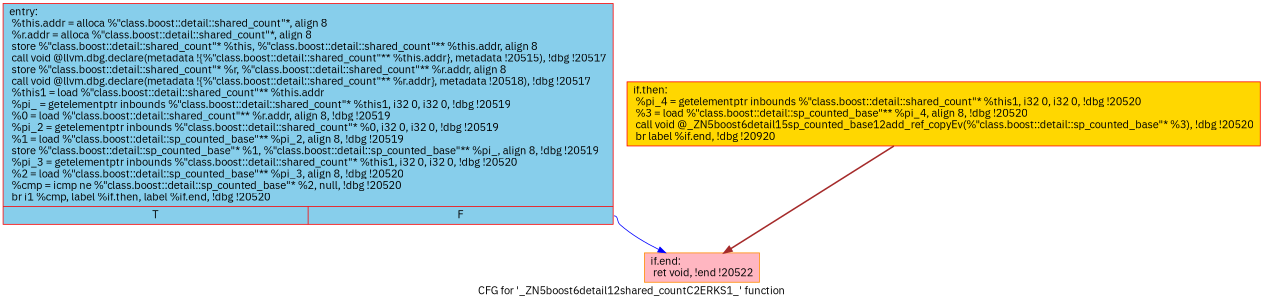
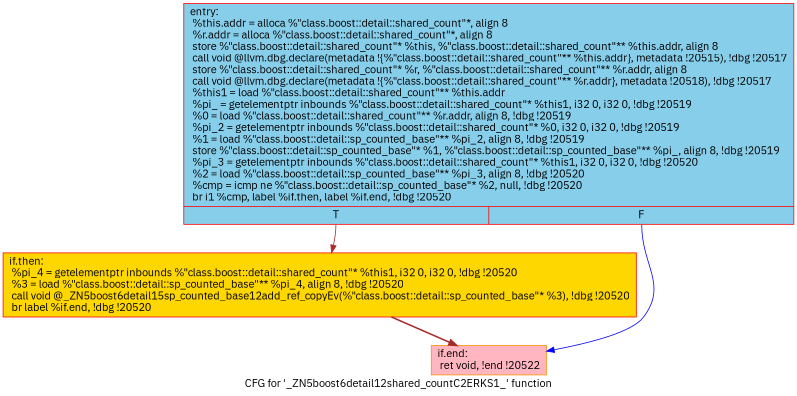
  digraph {
    fontname="IBM Plex Sans"
    label="CFG for '_ZN5boost6detail12shared_countC2ERKS1_' function"
    node [color=red fontname="IBM Plex Sans" shape=record style=filled]
    edge [color=brown fontname="IBM Plex Sans" style=solid]
    n1 [fillcolor=skyblue label="{entry:\l  %this.addr = alloca %\"class.boost::detail::shared_count\"*, align 8\l  %r.addr = alloca %\"class.boost::detail::shared_count\"*, align 8\l  store %\"class.boost::detail::shared_count\"* %this, %\"class.boost::detail::shared_count\"** %this.addr, align 8\l  call void @llvm.dbg.declare(metadata !\{%\"class.boost::detail::shared_count\"** %this.addr\}, metadata !20515), !dbg !20517\l  store %\"class.boost::detail::shared_count\"* %r, %\"class.boost::detail::shared_count\"** %r.addr, align 8\l  call void @llvm.dbg.declare(metadata !\{%\"class.boost::detail::shared_count\"** %r.addr\}, metadata !20518), !dbg !20517\l  %this1 = load %\"class.boost::detail::shared_count\"** %this.addr\l  %pi_ = getelementptr inbounds %\"class.boost::detail::shared_count\"* %this1, i32 0, i32 0, !dbg !20519\l  %0 = load %\"class.boost::detail::shared_count\"** %r.addr, align 8, !dbg !20519\l  %pi_2 = getelementptr inbounds %\"class.boost::detail::shared_count\"* %0, i32 0, i32 0, !dbg !20519\l  %1 = load %\"class.boost::detail::sp_counted_base\"** %pi_2, align 8, !dbg !20519\l  store %\"class.boost::detail::sp_counted_base\"* %1, %\"class.boost::detail::sp_counted_base\"** %pi_, align 8, !dbg !20519\l  %pi_3 = getelementptr inbounds %\"class.boost::detail::shared_count\"* %this1, i32 0, i32 0, !dbg !20520\l  %2 = load %\"class.boost::detail::sp_counted_base\"** %pi_3, align 8, !dbg !20520\l  %cmp = icmp ne %\"class.boost::detail::sp_counted_base\"* %2, null, !dbg !20520\l  br i1 %cmp, label %if.then, label %if.end, !dbg !20520\l|{<s0>T|<s1>F}}"]
-   n2 [fillcolor=gold label="{if.then:                                          \l  %pi_4 = getelementptr inbounds %\"class.boost::detail::shared_count\"* %this1, i32 0, i32 0, !dbg !20520\l  %3 = load %\"class.boost::detail::sp_counted_base\"** %pi_4, align 8, !dbg !20520\l  call void @_ZN5boost6detail15sp_counted_base12add_ref_copyEv(%\"class.boost::detail::sp_counted_base\"* %3), !dbg !20520\l  br label %if.end, !dbg !20920\l}"]
+   n2 [fillcolor=gold label="{if.then:                                          \l  %pi_4 = getelementptr inbounds %\"class.boost::detail::shared_count\"* %this1, i32 0, i32 0, !dbg !20520\l  %3 = load %\"class.boost::detail::sp_counted_base\"** %pi_4, align 8, !dbg !20520\l  call void @_ZN5boost6detail15sp_counted_base12add_ref_copyEv(%\"class.boost::detail::sp_counted_base\"* %3), !dbg !20520\l  br label %if.end, !dbg !20520\l}"]
    n3 [color=darkorange fillcolor=lightpink label="{if.end:                                           \l  ret void, !end !20522\l}"]
+   n1 -> n2 [tailport=s0]
    n1 -> n3 [color=blue tailport=s1]
    n2 -> n3 [style=bold]
  }
